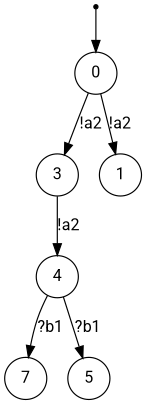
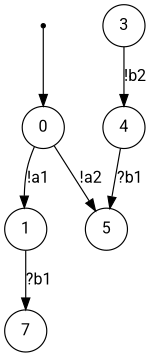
  digraph {
    fontname=Roboto
    node [fontname=Roboto shape=circle]
    edge [fontname=Roboto]
    ENTRY [shape=point]
    0
    3
    1
    4
    n6 [label=7]
    5
    ENTRY -> 0
-   0 -> 3 [label="!a2"]
-   0 -> 1 [label="!a2"]
-   3 -> 4 [label="!a2"]
-   4 -> n6 [label="?b1"]
+   0 -> 5 [label="!a2"]
+   0 -> 1 [label="!a1"]
+   3 -> 4 [label="!b2"]
+   1 -> n6 [label="?b1"]
    4 -> 5 [label="?b1"]
  }
